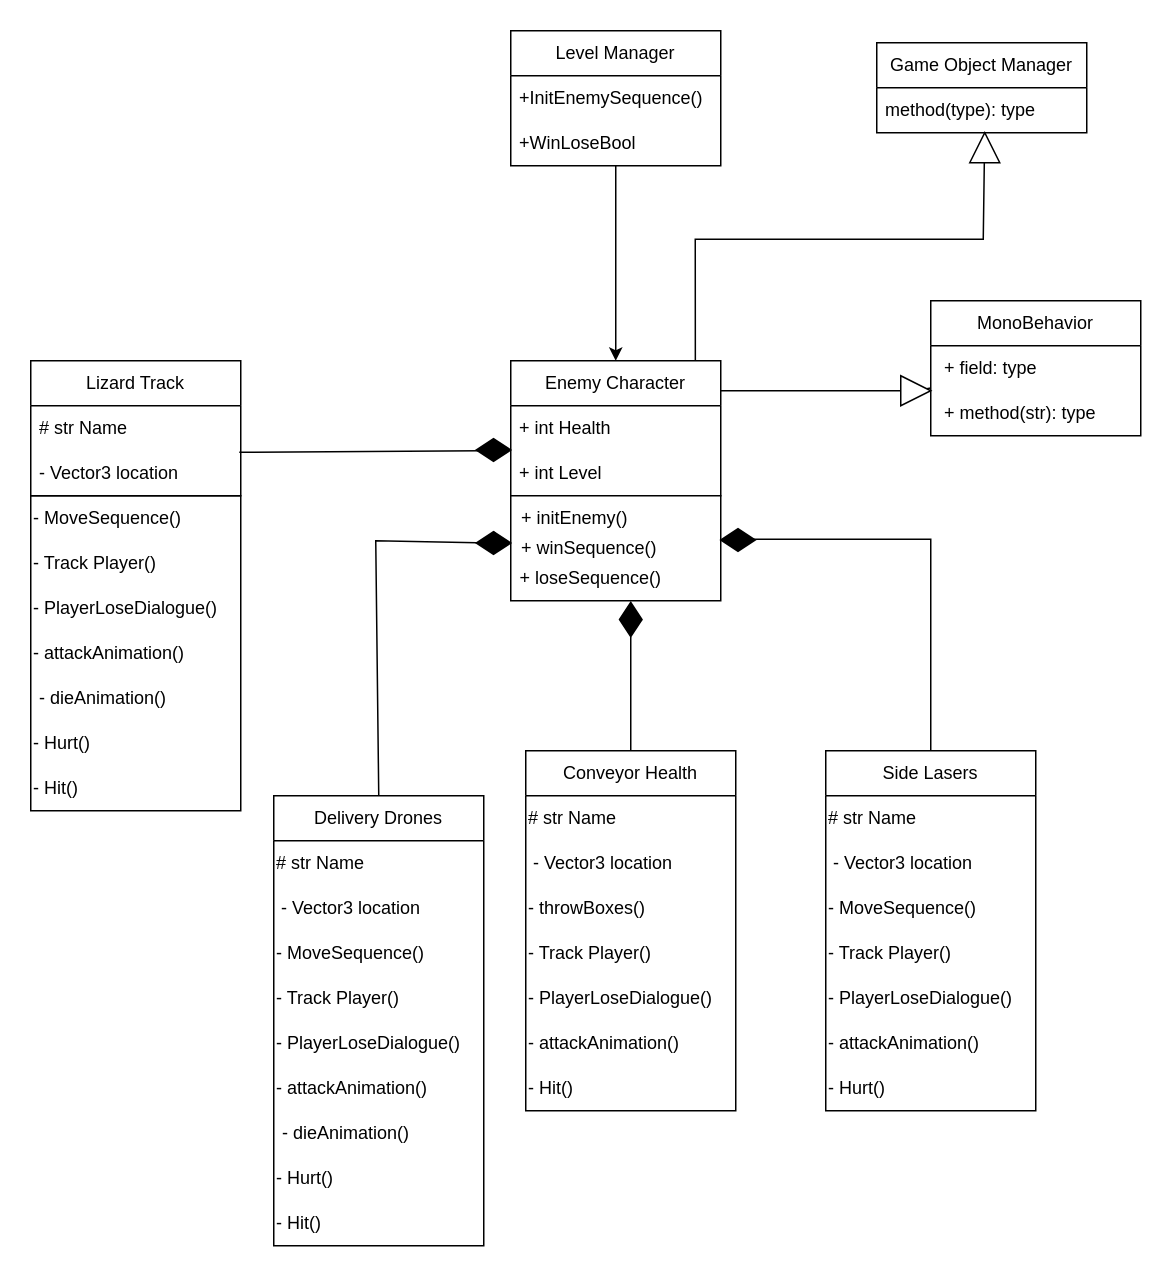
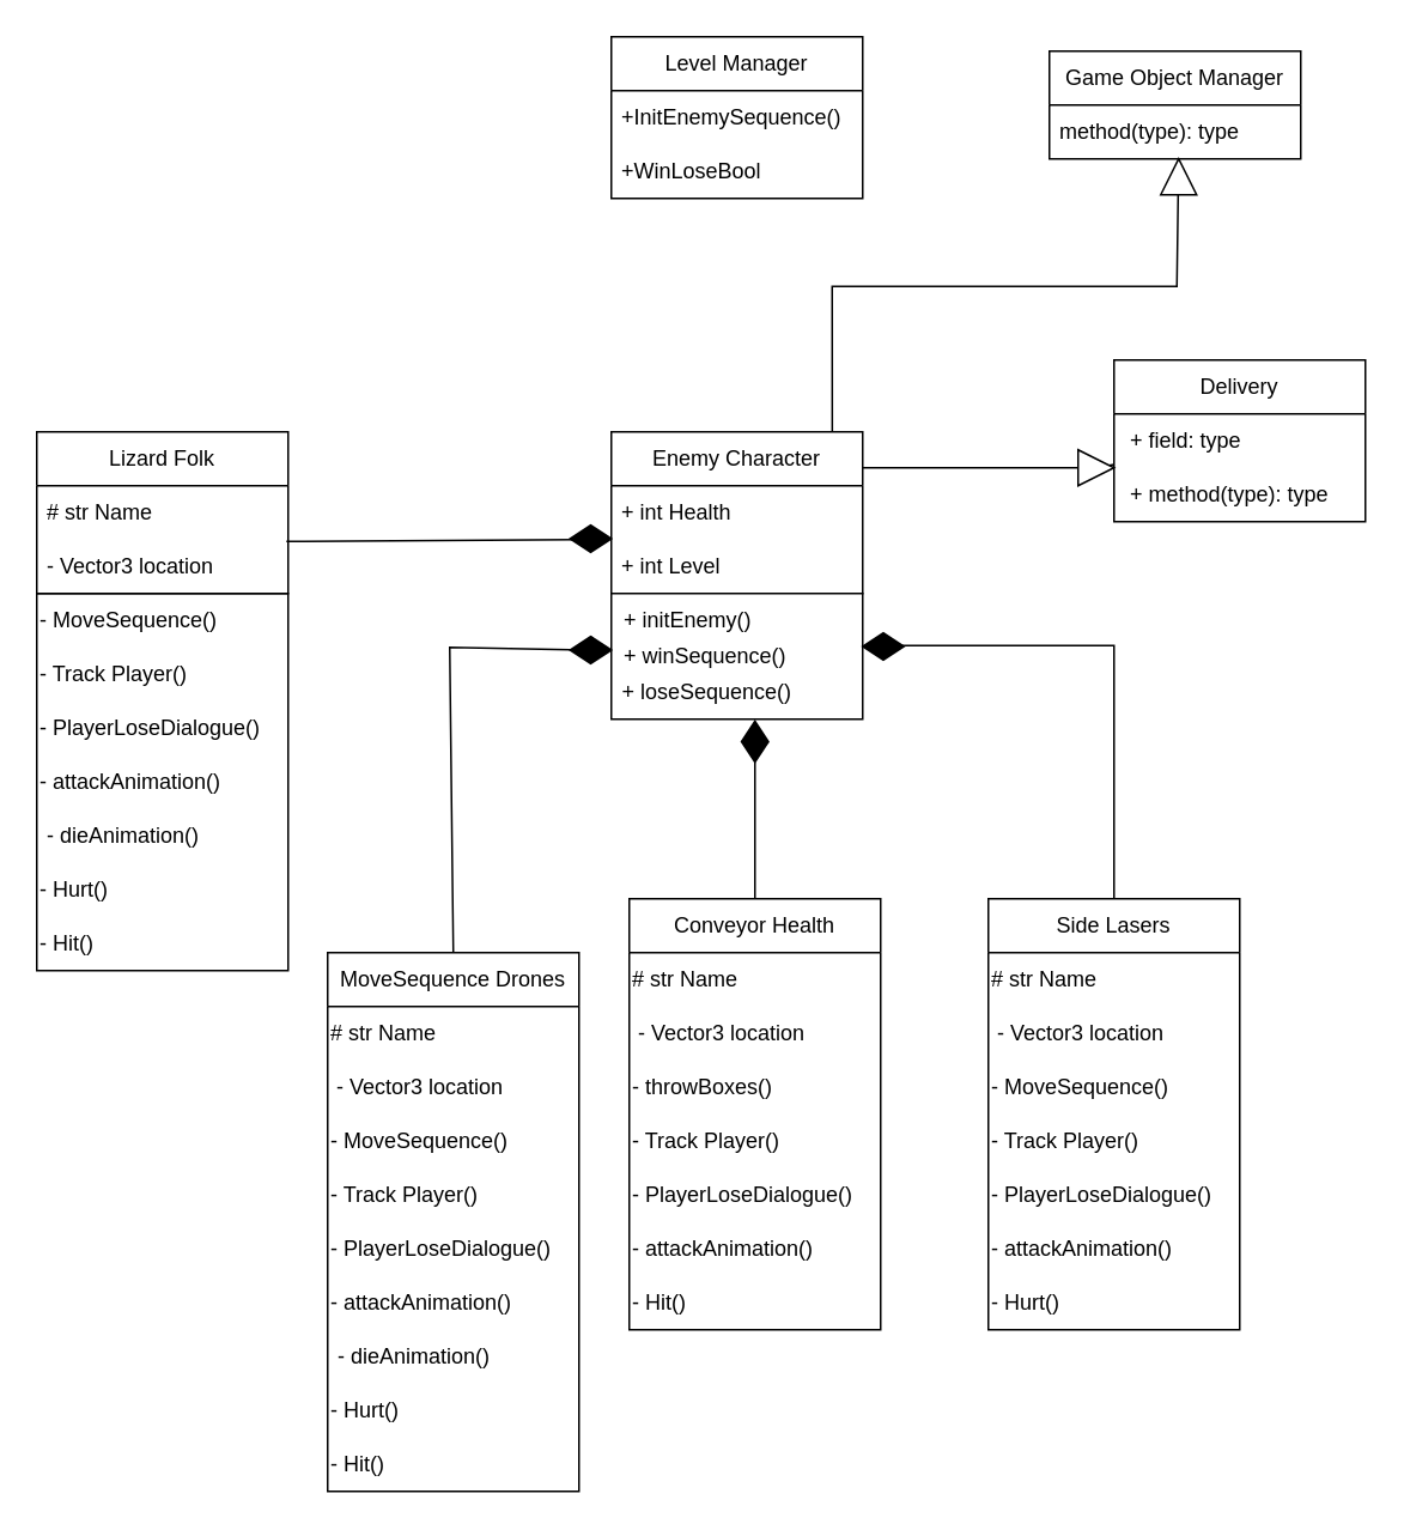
  <mxCell id="0" />
  <mxCell id="1" parent="0" />
  <mxCell id="2" value="" style="rounded=0;whiteSpace=wrap;html=1;" parent="1" vertex="1"><mxGeometry x="20" y="330" width="140" height="210" as="geometry" /></mxCell>
- <mxCell id="3" value="" style="edgeStyle=orthogonalEdgeStyle;rounded=0;orthogonalLoop=1;jettySize=auto;html=1;entryX=0.5;entryY=0;entryDx=0;entryDy=0;" parent="1" source="4" target="7" edge="1"><mxGeometry relative="1" as="geometry"><mxPoint x="410" y="200" as="targetPoint" /><Array as="points" /></mxGeometry></mxCell>
  <mxCell id="4" value="Level Manager" style="swimlane;fontStyle=0;childLayout=stackLayout;horizontal=1;startSize=30;horizontalStack=0;resizeParent=1;resizeParentMax=0;resizeLast=0;collapsible=1;marginBottom=0;whiteSpace=wrap;html=1;" parent="1" vertex="1"><mxGeometry x="340" y="20" width="140" height="90" as="geometry" /></mxCell>
  <mxCell id="5" value="+InitEnemySequence()" style="text;strokeColor=none;fillColor=none;align=left;verticalAlign=middle;spacingLeft=4;spacingRight=4;overflow=hidden;points=[[0,0.5],[1,0.5]];portConstraint=eastwest;rotatable=0;whiteSpace=wrap;html=1;" parent="4" vertex="1"><mxGeometry y="30" width="140" height="30" as="geometry" /></mxCell>
  <mxCell id="6" value="+WinLoseBool" style="text;strokeColor=none;fillColor=none;align=left;verticalAlign=middle;spacingLeft=4;spacingRight=4;overflow=hidden;points=[[0,0.5],[1,0.5]];portConstraint=eastwest;rotatable=0;whiteSpace=wrap;html=1;" parent="4" vertex="1"><mxGeometry y="60" width="140" height="30" as="geometry" /></mxCell>
  <mxCell id="7" value="Enemy Character" style="swimlane;fontStyle=0;childLayout=stackLayout;horizontal=1;startSize=30;horizontalStack=0;resizeParent=1;resizeParentMax=0;resizeLast=0;collapsible=1;marginBottom=0;whiteSpace=wrap;html=1;" parent="1" vertex="1"><mxGeometry x="340" y="240" width="140" height="90" as="geometry" /></mxCell>
  <mxCell id="8" value="+ int Health" style="text;strokeColor=none;fillColor=none;align=left;verticalAlign=middle;spacingLeft=4;spacingRight=4;overflow=hidden;points=[[0,0.5],[1,0.5]];portConstraint=eastwest;rotatable=0;whiteSpace=wrap;html=1;" parent="7" vertex="1"><mxGeometry y="30" width="140" height="30" as="geometry" /></mxCell>
  <mxCell id="9" value="+ int Level" style="text;strokeColor=none;fillColor=none;align=left;verticalAlign=middle;spacingLeft=4;spacingRight=4;overflow=hidden;points=[[0,0.5],[1,0.5]];portConstraint=eastwest;rotatable=0;whiteSpace=wrap;html=1;" parent="7" vertex="1"><mxGeometry y="60" width="140" height="30" as="geometry" /></mxCell>
- <mxCell id="10" value="Delivery Drones" style="swimlane;fontStyle=0;childLayout=stackLayout;horizontal=1;startSize=30;horizontalStack=0;resizeParent=1;resizeParentMax=0;resizeLast=0;collapsible=1;marginBottom=0;whiteSpace=wrap;html=1;" parent="1" vertex="1"><mxGeometry x="182" y="530" width="140" height="300" as="geometry" /></mxCell>
+ <mxCell id="10" value="MoveSequence Drones" style="swimlane;fontStyle=0;childLayout=stackLayout;horizontal=1;startSize=30;horizontalStack=0;resizeParent=1;resizeParentMax=0;resizeLast=0;collapsible=1;marginBottom=0;whiteSpace=wrap;html=1;" parent="1" vertex="1"><mxGeometry x="182" y="530" width="140" height="300" as="geometry" /></mxCell>
  <mxCell id="11" value="# str Name" style="text;html=1;align=left;verticalAlign=middle;whiteSpace=wrap;rounded=0;" parent="10" vertex="1"><mxGeometry y="30" width="140" height="30" as="geometry" /></mxCell>
  <mxCell id="12" value="&amp;nbsp;- Vector3 location" style="text;html=1;align=left;verticalAlign=middle;whiteSpace=wrap;rounded=0;" parent="10" vertex="1"><mxGeometry y="60" width="140" height="30" as="geometry" /></mxCell>
  <mxCell id="13" value="- MoveSequence()" style="text;html=1;align=left;verticalAlign=middle;whiteSpace=wrap;rounded=0;" parent="10" vertex="1"><mxGeometry y="90" width="140" height="30" as="geometry" /></mxCell>
  <mxCell id="14" value="- Track Player()" style="text;html=1;align=left;verticalAlign=middle;whiteSpace=wrap;rounded=0;" parent="10" vertex="1"><mxGeometry y="120" width="140" height="30" as="geometry" /></mxCell>
  <mxCell id="15" value="- PlayerLoseDialogue()" style="text;html=1;align=left;verticalAlign=middle;whiteSpace=wrap;rounded=0;" parent="10" vertex="1"><mxGeometry y="150" width="140" height="30" as="geometry" /></mxCell>
  <mxCell id="16" value="- attackAnimation()" style="text;html=1;align=left;verticalAlign=middle;whiteSpace=wrap;rounded=0;" parent="10" vertex="1"><mxGeometry y="180" width="140" height="30" as="geometry" /></mxCell>
  <mxCell id="17" value="- dieAnimation()" style="text;strokeColor=none;fillColor=none;align=left;verticalAlign=middle;spacingLeft=4;spacingRight=4;overflow=hidden;points=[[0,0.5],[1,0.5]];portConstraint=eastwest;rotatable=0;whiteSpace=wrap;html=1;" parent="10" vertex="1"><mxGeometry y="210" width="140" height="30" as="geometry" /></mxCell>
  <mxCell id="18" value="- Hurt()" style="text;html=1;align=left;verticalAlign=middle;whiteSpace=wrap;rounded=0;" parent="10" vertex="1"><mxGeometry y="240" width="140" height="30" as="geometry" /></mxCell>
  <mxCell id="19" value="- Hit()" style="text;html=1;align=left;verticalAlign=middle;whiteSpace=wrap;rounded=0;" parent="10" vertex="1"><mxGeometry y="270" width="140" height="30" as="geometry" /></mxCell>
  <mxCell id="20" value="" style="endArrow=none;html=1;rounded=0;entryX=0.5;entryY=0;entryDx=0;entryDy=0;exitX=0.5;exitY=0;exitDx=0;exitDy=0;exitPerimeter=0;" parent="1" edge="1"><mxGeometry width="50" height="50" relative="1" as="geometry"><mxPoint x="499" y="359" as="sourcePoint" /><mxPoint x="620" y="500" as="targetPoint" /><Array as="points"><mxPoint x="620" y="359" /></Array></mxGeometry></mxCell>
  <mxCell id="21" value="" style="rounded=0;whiteSpace=wrap;html=1;" parent="1" vertex="1"><mxGeometry x="340" y="330" width="140" height="70" as="geometry" /></mxCell>
  <mxCell id="22" value="&amp;nbsp;+ initEnemy()" style="text;html=1;align=left;verticalAlign=middle;whiteSpace=wrap;rounded=0;" parent="1" vertex="1"><mxGeometry x="342" y="330" width="139" height="30" as="geometry" /></mxCell>
  <mxCell id="23" value="&amp;nbsp;+ winSequence()" style="text;html=1;align=left;verticalAlign=middle;whiteSpace=wrap;rounded=0;" parent="1" vertex="1"><mxGeometry x="342" y="350" width="139" height="30" as="geometry" /></mxCell>
  <mxCell id="24" value="&amp;nbsp;+ loseSequence()" style="text;html=1;align=left;verticalAlign=middle;whiteSpace=wrap;rounded=0;" parent="1" vertex="1"><mxGeometry x="341" y="370" width="140" height="30" as="geometry" /></mxCell>
  <mxCell id="25" value="" style="endArrow=none;html=1;rounded=0;" parent="1" source="30" target="26" edge="1"><mxGeometry width="50" height="50" relative="1" as="geometry"><mxPoint x="480" y="260" as="sourcePoint" /><mxPoint x="600" y="260" as="targetPoint" /></mxGeometry></mxCell>
- <mxCell id="26" value="MonoBehavior" style="swimlane;fontStyle=0;childLayout=stackLayout;horizontal=1;startSize=30;horizontalStack=0;resizeParent=1;resizeParentMax=0;resizeLast=0;collapsible=1;marginBottom=0;whiteSpace=wrap;html=1;" parent="1" vertex="1"><mxGeometry x="620" y="200" width="140" height="90" as="geometry" /></mxCell>
+ <mxCell id="26" value="Delivery" style="swimlane;fontStyle=0;childLayout=stackLayout;horizontal=1;startSize=30;horizontalStack=0;resizeParent=1;resizeParentMax=0;resizeLast=0;collapsible=1;marginBottom=0;whiteSpace=wrap;html=1;" parent="1" vertex="1"><mxGeometry x="620" y="200" width="140" height="90" as="geometry" /></mxCell>
  <mxCell id="27" value="&amp;nbsp;+ field: type" style="text;strokeColor=none;fillColor=none;align=left;verticalAlign=middle;spacingLeft=4;spacingRight=4;overflow=hidden;points=[[0,0.5],[1,0.5]];portConstraint=eastwest;rotatable=0;whiteSpace=wrap;html=1;" parent="26" vertex="1"><mxGeometry y="30" width="140" height="30" as="geometry" /></mxCell>
- <mxCell id="28" value="&amp;nbsp;+ method(str): type" style="text;strokeColor=none;fillColor=none;align=left;verticalAlign=middle;spacingLeft=4;spacingRight=4;overflow=hidden;points=[[0,0.5],[1,0.5]];portConstraint=eastwest;rotatable=0;whiteSpace=wrap;html=1;" parent="26" vertex="1"><mxGeometry y="60" width="140" height="30" as="geometry" /></mxCell>
+ <mxCell id="28" value="&amp;nbsp;+ method(type): type" style="text;strokeColor=none;fillColor=none;align=left;verticalAlign=middle;spacingLeft=4;spacingRight=4;overflow=hidden;points=[[0,0.5],[1,0.5]];portConstraint=eastwest;rotatable=0;whiteSpace=wrap;html=1;" parent="26" vertex="1"><mxGeometry y="60" width="140" height="30" as="geometry" /></mxCell>
  <mxCell id="29" value="" style="endArrow=none;html=1;rounded=0;" parent="1" target="30" edge="1"><mxGeometry width="50" height="50" relative="1" as="geometry"><mxPoint x="480" y="260" as="sourcePoint" /><mxPoint x="620" y="260" as="targetPoint" /></mxGeometry></mxCell>
  <mxCell id="30" value="" style="triangle;whiteSpace=wrap;html=1;" parent="1" vertex="1"><mxGeometry x="600" y="250" width="20" height="20" as="geometry" /></mxCell>
  <mxCell id="31" value="" style="endArrow=none;html=1;rounded=0;exitX=0.5;exitY=0;exitDx=0;exitDy=0;" parent="1" edge="1" source="69"><mxGeometry width="50" height="50" relative="1" as="geometry"><mxPoint x="420" y="500" as="sourcePoint" /><mxPoint x="420" y="420" as="targetPoint" /></mxGeometry></mxCell>
  <mxCell id="32" value="Conveyor Health" style="swimlane;fontStyle=0;childLayout=stackLayout;horizontal=1;startSize=30;horizontalStack=0;resizeParent=1;resizeParentMax=0;resizeLast=0;collapsible=1;marginBottom=0;whiteSpace=wrap;html=1;" parent="1" vertex="1"><mxGeometry x="350" y="500" width="140" height="240" as="geometry" /></mxCell>
  <mxCell id="33" value="# str Name" style="text;html=1;align=left;verticalAlign=middle;whiteSpace=wrap;rounded=0;" parent="32" vertex="1"><mxGeometry y="30" width="140" height="30" as="geometry" /></mxCell>
  <mxCell id="34" value="&amp;nbsp;- Vector3 location" style="text;html=1;align=left;verticalAlign=middle;whiteSpace=wrap;rounded=0;" parent="32" vertex="1"><mxGeometry y="60" width="140" height="30" as="geometry" /></mxCell>
  <mxCell id="35" value="- throwBoxes()" style="text;html=1;align=left;verticalAlign=middle;whiteSpace=wrap;rounded=0;" parent="32" vertex="1"><mxGeometry y="90" width="140" height="30" as="geometry" /></mxCell>
  <mxCell id="36" value="- Track Player()" style="text;html=1;align=left;verticalAlign=middle;whiteSpace=wrap;rounded=0;" parent="32" vertex="1"><mxGeometry y="120" width="140" height="30" as="geometry" /></mxCell>
  <mxCell id="37" value="- PlayerLoseDialogue()" style="text;html=1;align=left;verticalAlign=middle;whiteSpace=wrap;rounded=0;" parent="32" vertex="1"><mxGeometry y="150" width="140" height="30" as="geometry" /></mxCell>
  <mxCell id="38" value="- attackAnimation()" style="text;html=1;align=left;verticalAlign=middle;whiteSpace=wrap;rounded=0;" parent="32" vertex="1"><mxGeometry y="180" width="140" height="30" as="geometry" /></mxCell>
  <mxCell id="39" value="- Hit()" style="text;html=1;align=left;verticalAlign=middle;whiteSpace=wrap;rounded=0;" parent="32" vertex="1"><mxGeometry y="210" width="140" height="30" as="geometry" /></mxCell>
  <mxCell id="40" value="Side Lasers" style="swimlane;fontStyle=0;childLayout=stackLayout;horizontal=1;startSize=30;horizontalStack=0;resizeParent=1;resizeParentMax=0;resizeLast=0;collapsible=1;marginBottom=0;whiteSpace=wrap;html=1;" parent="1" vertex="1"><mxGeometry x="550" y="500" width="140" height="240" as="geometry" /></mxCell>
  <mxCell id="41" value="# str Name" style="text;html=1;align=left;verticalAlign=middle;whiteSpace=wrap;rounded=0;" parent="40" vertex="1"><mxGeometry y="30" width="140" height="30" as="geometry" /></mxCell>
  <mxCell id="42" value="&amp;nbsp;- Vector3 location" style="text;html=1;align=left;verticalAlign=middle;whiteSpace=wrap;rounded=0;" parent="40" vertex="1"><mxGeometry y="60" width="140" height="30" as="geometry" /></mxCell>
  <mxCell id="43" value="- MoveSequence()" style="text;html=1;align=left;verticalAlign=middle;whiteSpace=wrap;rounded=0;" parent="40" vertex="1"><mxGeometry y="90" width="140" height="30" as="geometry" /></mxCell>
  <mxCell id="44" value="- Track Player()" style="text;html=1;align=left;verticalAlign=middle;whiteSpace=wrap;rounded=0;" parent="40" vertex="1"><mxGeometry y="120" width="140" height="30" as="geometry" /></mxCell>
  <mxCell id="45" value="- PlayerLoseDialogue()" style="text;html=1;align=left;verticalAlign=middle;whiteSpace=wrap;rounded=0;" parent="40" vertex="1"><mxGeometry y="150" width="140" height="30" as="geometry" /></mxCell>
  <mxCell id="46" value="- attackAnimation()" style="text;html=1;align=left;verticalAlign=middle;whiteSpace=wrap;rounded=0;" parent="40" vertex="1"><mxGeometry y="180" width="140" height="30" as="geometry" /></mxCell>
  <mxCell id="47" value="- Hurt()" style="text;html=1;align=left;verticalAlign=middle;whiteSpace=wrap;rounded=0;" parent="40" vertex="1"><mxGeometry y="210" width="140" height="30" as="geometry" /></mxCell>
- <mxCell id="48" value="Lizard Track" style="swimlane;fontStyle=0;childLayout=stackLayout;horizontal=1;startSize=30;horizontalStack=0;resizeParent=1;resizeParentMax=0;resizeLast=0;collapsible=1;marginBottom=0;whiteSpace=wrap;html=1;" parent="1" vertex="1"><mxGeometry x="20" y="240" width="140" height="90" as="geometry" /></mxCell>
+ <mxCell id="48" value="Lizard Folk" style="swimlane;fontStyle=0;childLayout=stackLayout;horizontal=1;startSize=30;horizontalStack=0;resizeParent=1;resizeParentMax=0;resizeLast=0;collapsible=1;marginBottom=0;whiteSpace=wrap;html=1;" parent="1" vertex="1"><mxGeometry x="20" y="240" width="140" height="90" as="geometry" /></mxCell>
  <mxCell id="49" value="# str Name" style="text;strokeColor=none;fillColor=none;align=left;verticalAlign=middle;spacingLeft=4;spacingRight=4;overflow=hidden;points=[[0,0.5],[1,0.5]];portConstraint=eastwest;rotatable=0;whiteSpace=wrap;html=1;" parent="48" vertex="1"><mxGeometry y="30" width="140" height="30" as="geometry" /></mxCell>
  <mxCell id="50" value="- Vector3 location" style="text;strokeColor=none;fillColor=none;align=left;verticalAlign=middle;spacingLeft=4;spacingRight=4;overflow=hidden;points=[[0,0.5],[1,0.5]];portConstraint=eastwest;rotatable=0;whiteSpace=wrap;html=1;" parent="48" vertex="1"><mxGeometry y="60" width="140" height="30" as="geometry" /></mxCell>
  <mxCell id="51" value="" style="endArrow=none;html=1;rounded=0;exitX=0.993;exitY=0.033;exitDx=0;exitDy=0;exitPerimeter=0;" parent="1" edge="1"><mxGeometry width="50" height="50" relative="1" as="geometry"><mxPoint x="159.02" y="300.99" as="sourcePoint" /><mxPoint x="321" y="300.058" as="targetPoint" /></mxGeometry></mxCell>
  <mxCell id="52" value="- MoveSequence()" style="text;html=1;align=left;verticalAlign=middle;whiteSpace=wrap;rounded=0;" parent="1" vertex="1"><mxGeometry x="20" y="330" width="140" height="30" as="geometry" /></mxCell>
  <mxCell id="53" value="- Track Player()" style="text;html=1;align=left;verticalAlign=middle;whiteSpace=wrap;rounded=0;" parent="1" vertex="1"><mxGeometry x="20" y="360" width="140" height="30" as="geometry" /></mxCell>
  <mxCell id="54" value="- PlayerLoseDialogue()" style="text;html=1;align=left;verticalAlign=middle;whiteSpace=wrap;rounded=0;" parent="1" vertex="1"><mxGeometry x="20" y="390" width="140" height="30" as="geometry" /></mxCell>
  <mxCell id="55" value="- attackAnimation()" style="text;html=1;align=left;verticalAlign=middle;whiteSpace=wrap;rounded=0;" parent="1" vertex="1"><mxGeometry x="20" y="420" width="140" height="30" as="geometry" /></mxCell>
  <mxCell id="56" value="- dieAnimation()" style="text;strokeColor=none;fillColor=none;align=left;verticalAlign=middle;spacingLeft=4;spacingRight=4;overflow=hidden;points=[[0,0.5],[1,0.5]];portConstraint=eastwest;rotatable=0;whiteSpace=wrap;html=1;" parent="1" vertex="1"><mxGeometry x="20" y="450" width="140" height="30" as="geometry" /></mxCell>
  <mxCell id="57" value="- Hurt()" style="text;html=1;align=left;verticalAlign=middle;whiteSpace=wrap;rounded=0;" parent="1" vertex="1"><mxGeometry x="20" y="480" width="140" height="30" as="geometry" /></mxCell>
  <mxCell id="58" value="- Hit()" style="text;html=1;align=left;verticalAlign=middle;whiteSpace=wrap;rounded=0;" parent="1" vertex="1"><mxGeometry x="20" y="510" width="140" height="30" as="geometry" /></mxCell>
  <mxCell id="59" value="Game Object Manager" style="swimlane;fontStyle=0;childLayout=stackLayout;horizontal=1;startSize=30;horizontalStack=0;resizeParent=1;resizeParentMax=0;resizeLast=0;collapsible=1;marginBottom=0;whiteSpace=wrap;html=1;" vertex="1" parent="1"><mxGeometry x="584" y="28" width="140" height="60" as="geometry" /></mxCell>
  <mxCell id="60" value="method(type): type" style="text;strokeColor=none;fillColor=none;align=left;verticalAlign=middle;spacingLeft=4;spacingRight=4;overflow=hidden;points=[[0,0.5],[1,0.5]];portConstraint=eastwest;rotatable=0;whiteSpace=wrap;html=1;" vertex="1" parent="59"><mxGeometry y="30" width="140" height="30" as="geometry" /></mxCell>
  <mxCell id="61" value="" style="endArrow=none;html=1;rounded=0;exitX=0.879;exitY=0;exitDx=0;exitDy=0;exitPerimeter=0;entryX=0.514;entryY=1.067;entryDx=0;entryDy=0;entryPerimeter=0;" edge="1" parent="1" source="7" target="60"><mxGeometry width="50" height="50" relative="1" as="geometry"><mxPoint x="469" y="165" as="sourcePoint" /><mxPoint x="810" y="159" as="targetPoint" /><Array as="points"><mxPoint x="463" y="159" /><mxPoint x="655" y="159" /></Array></mxGeometry></mxCell>
  <mxCell id="62" value="" style="triangle;whiteSpace=wrap;html=1;rotation=-90;" vertex="1" parent="1"><mxGeometry x="646" y="88" width="20" height="20" as="geometry" /></mxCell>
  <mxCell id="63" value="" style="endArrow=none;html=1;rounded=0;entryX=0.5;entryY=0;entryDx=0;entryDy=0;" parent="1" source="65" target="10" edge="1"><mxGeometry width="50" height="50" relative="1" as="geometry"><mxPoint x="336" y="360" as="sourcePoint" /><mxPoint x="240" y="410" as="targetPoint" /><Array as="points"><mxPoint x="250" y="360" /></Array></mxGeometry></mxCell>
  <mxCell id="64" value="" style="endArrow=none;html=1;rounded=0;entryX=0.5;entryY=0;entryDx=0;entryDy=0;" edge="1" parent="1" target="65"><mxGeometry width="50" height="50" relative="1" as="geometry"><mxPoint x="336" y="360" as="sourcePoint" /><mxPoint x="252" y="530" as="targetPoint" /><Array as="points" /></mxGeometry></mxCell>
  <mxCell id="65" value="" style="rhombus;whiteSpace=wrap;html=1;fillColor=light-dark(#000000,var(--ge-dark-color, #121212));" vertex="1" parent="1"><mxGeometry x="317" y="354" width="23" height="15" as="geometry" /></mxCell>
  <mxCell id="66" value="" style="rhombus;whiteSpace=wrap;html=1;fillColor=light-dark(#000000,var(--ge-dark-color, #121212));" vertex="1" parent="1"><mxGeometry x="317" y="292" width="23" height="15" as="geometry" /></mxCell>
  <mxCell id="67" value="" style="rhombus;whiteSpace=wrap;html=1;fillColor=light-dark(#000000,var(--ge-dark-color, #121212));" vertex="1" parent="1"><mxGeometry x="480" y="352" width="23" height="15" as="geometry" /></mxCell>
  <mxCell id="68" value="" style="endArrow=none;html=1;rounded=0;exitX=0.5;exitY=0;exitDx=0;exitDy=0;" edge="1" parent="1" target="69"><mxGeometry width="50" height="50" relative="1" as="geometry"><mxPoint x="420" y="500" as="sourcePoint" /><mxPoint x="420" y="420" as="targetPoint" /></mxGeometry></mxCell>
  <mxCell id="69" value="" style="rhombus;whiteSpace=wrap;html=1;fillColor=light-dark(#000000,var(--ge-dark-color, #121212));rotation=90;" vertex="1" parent="1"><mxGeometry x="408.5" y="405" width="23" height="15" as="geometry" /></mxCell>
